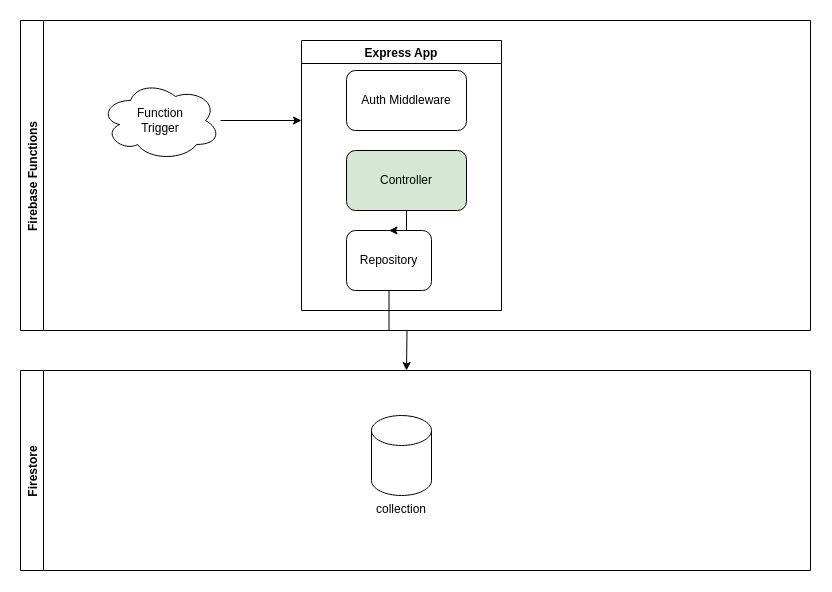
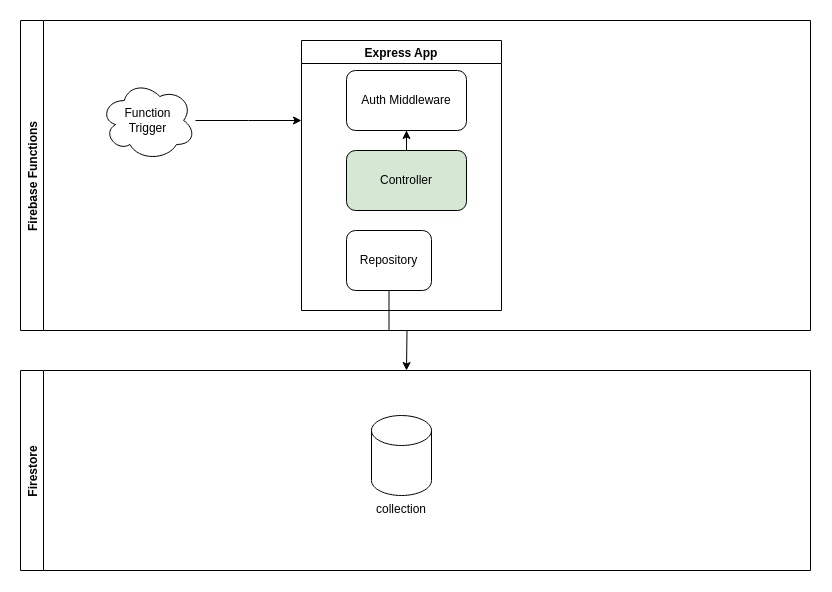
  <mxCell id="0" />
  <mxCell id="1" parent="0" />
  <mxCell id="2" value="Firestore" style="swimlane;horizontal=0;verticalAlign=middle;" parent="1" vertex="1"><mxGeometry x="20" y="370" width="790" height="200" as="geometry" /></mxCell>
  <mxCell id="3" value="collection" style="shape=cylinder3;whiteSpace=wrap;html=1;boundedLbl=1;backgroundOutline=1;size=15;verticalAlign=top;labelPosition=center;verticalLabelPosition=bottom;align=center;" parent="2" vertex="1"><mxGeometry x="351" y="45" width="60" height="80" as="geometry" /></mxCell>
  <mxCell id="4" value="Firebase Functions" style="swimlane;horizontal=0;verticalAlign=middle;" parent="1" vertex="1"><mxGeometry x="20" y="20" width="790" height="310" as="geometry" /></mxCell>
  <mxCell id="5" value="" style="edgeStyle=orthogonalEdgeStyle;rounded=0;orthogonalLoop=1;jettySize=auto;html=1;" parent="4" source="6" edge="1"><mxGeometry relative="1" as="geometry"><mxPoint x="281" y="100" as="targetPoint" /></mxGeometry></mxCell>
- <mxCell id="6" value="Function&lt;br&gt;Trigger" style="ellipse;shape=cloud;whiteSpace=wrap;html=1;verticalAlign=middle;" parent="4" vertex="1"><mxGeometry x="80" y="60" width="120" height="80" as="geometry" /></mxCell>
+ <mxCell id="6" value="Function&lt;br&gt;Trigger" style="ellipse;shape=cloud;whiteSpace=wrap;html=1;verticalAlign=middle;" parent="4" vertex="1"><mxGeometry x="80" y="60" width="95" height="80" as="geometry" /></mxCell>
  <mxCell id="7" value="Express App" style="swimlane;verticalAlign=middle;" parent="4" vertex="1"><mxGeometry x="281" y="20" width="200" height="270" as="geometry" /></mxCell>
  <mxCell id="8" value="Auth Middleware" style="whiteSpace=wrap;html=1;rounded=1;" parent="7" vertex="1"><mxGeometry x="45" y="30" width="120" height="60" as="geometry" /></mxCell>
  <mxCell id="9" value="Controller" style="whiteSpace=wrap;html=1;rounded=1;fillColor=#d5e8d4;" parent="7" vertex="1"><mxGeometry x="45" y="110" width="120" height="60" as="geometry" /></mxCell>
  <mxCell id="10" value="Repository" style="whiteSpace=wrap;html=1;rounded=1;" parent="7" vertex="1"><mxGeometry x="45" y="190" width="85" height="60" as="geometry" /></mxCell>
- <mxCell id="11" value="" style="edgeStyle=orthogonalEdgeStyle;rounded=0;orthogonalLoop=1;jettySize=auto;html=1;" parent="7" source="9" target="10" edge="1"><mxGeometry relative="1" as="geometry" /></mxCell>
+ <mxCell id="11" value="" style="edgeStyle=orthogonalEdgeStyle;rounded=0;orthogonalLoop=1;jettySize=auto;html=1;" parent="7" source="9" target="8" edge="1"><mxGeometry relative="1" as="geometry" /></mxCell>
  <mxCell id="12" value="" style="edgeStyle=orthogonalEdgeStyle;rounded=0;orthogonalLoop=1;jettySize=auto;html=1;" parent="1" source="10" edge="1"><mxGeometry relative="1" as="geometry"><mxPoint x="406" y="370" as="targetPoint" /></mxGeometry></mxCell>
